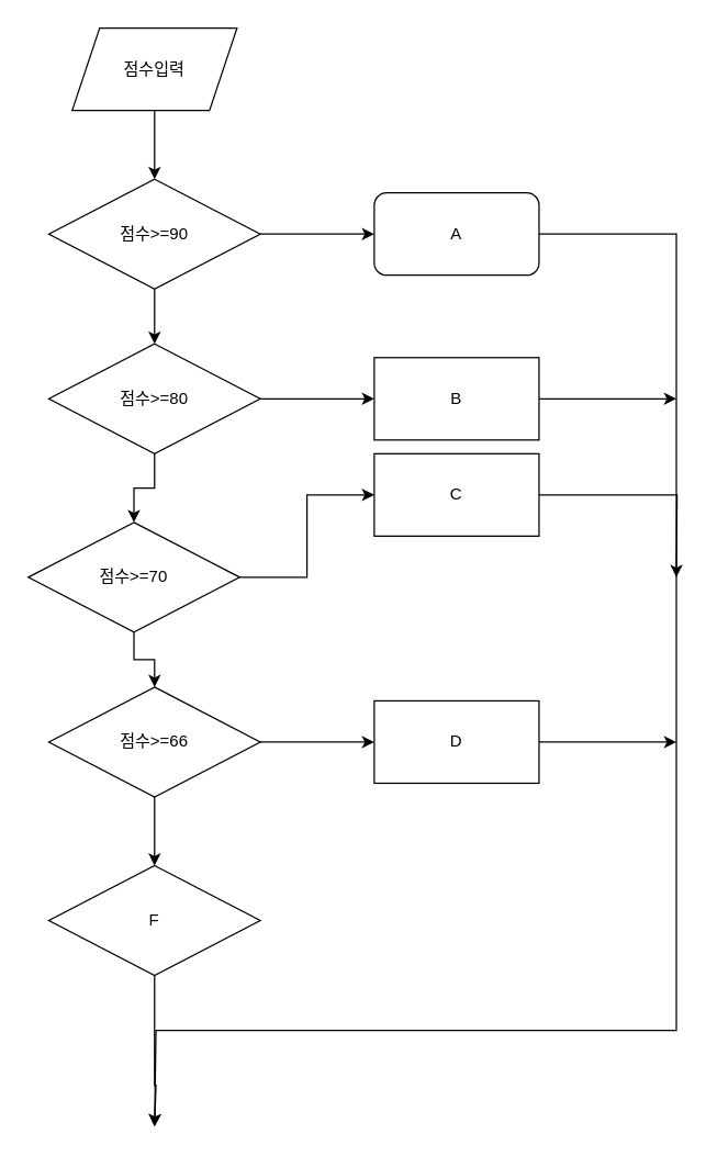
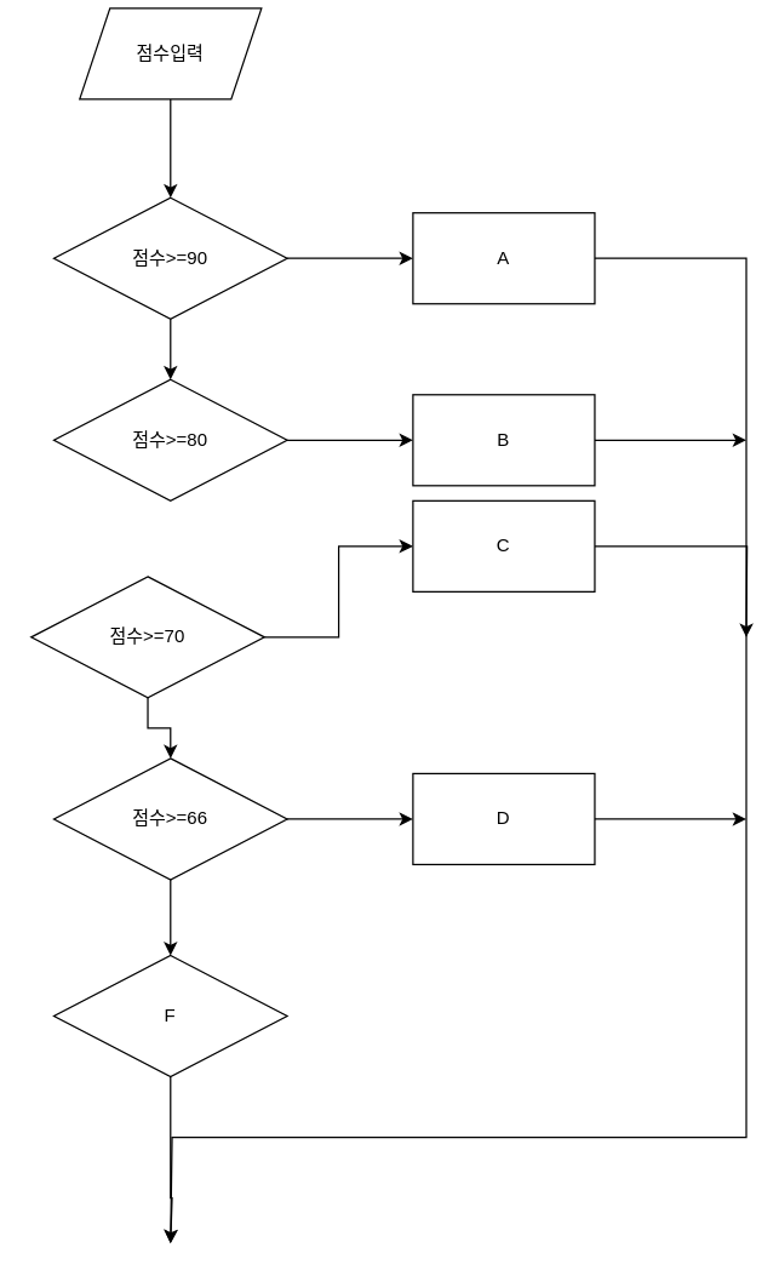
  <mxCell id="0" />
  <mxCell id="1" parent="0" />
  <mxCell id="2" style="edgeStyle=orthogonalEdgeStyle;rounded=0;orthogonalLoop=1;jettySize=auto;html=1;exitX=0.5;exitY=1;exitDx=0;exitDy=0;entryX=0.5;entryY=0;entryDx=0;entryDy=0;" edge="1" parent="1" source="3" target="6"><mxGeometry relative="1" as="geometry" /></mxCell>
- <mxCell id="3" value="점수입력" style="shape=parallelogram;perimeter=parallelogramPerimeter;whiteSpace=wrap;html=1;fixedSize=1;" vertex="1" parent="1"><mxGeometry x="52" y="20" width="120" height="60" as="geometry" /></mxCell>
+ <mxCell id="3" value="점수입력" style="shape=parallelogram;perimeter=parallelogramPerimeter;whiteSpace=wrap;html=1;fixedSize=1;" vertex="1" parent="1"><mxGeometry x="52" y="5" width="120" height="60" as="geometry" /></mxCell>
  <mxCell id="4" style="edgeStyle=orthogonalEdgeStyle;rounded=0;orthogonalLoop=1;jettySize=auto;html=1;exitX=1;exitY=0.5;exitDx=0;exitDy=0;entryX=0;entryY=0.5;entryDx=0;entryDy=0;" edge="1" parent="1" source="6" target="17"><mxGeometry relative="1" as="geometry" /></mxCell>
  <mxCell id="5" style="edgeStyle=orthogonalEdgeStyle;rounded=0;orthogonalLoop=1;jettySize=auto;html=1;exitX=0.5;exitY=1;exitDx=0;exitDy=0;entryX=0.5;entryY=0;entryDx=0;entryDy=0;" edge="1" parent="1" source="6" target="9"><mxGeometry relative="1" as="geometry" /></mxCell>
  <mxCell id="6" value="점수&amp;gt;=90" style="rhombus;whiteSpace=wrap;html=1;" vertex="1" parent="1"><mxGeometry x="35" y="130" width="154" height="80" as="geometry" /></mxCell>
- <mxCell id="7" style="edgeStyle=orthogonalEdgeStyle;rounded=0;orthogonalLoop=1;jettySize=auto;html=1;exitX=0.5;exitY=1;exitDx=0;exitDy=0;entryX=0.5;entryY=0;entryDx=0;entryDy=0;" edge="1" parent="1" source="9" target="12"><mxGeometry relative="1" as="geometry" /></mxCell>
  <mxCell id="8" style="edgeStyle=orthogonalEdgeStyle;rounded=0;orthogonalLoop=1;jettySize=auto;html=1;exitX=1;exitY=0.5;exitDx=0;exitDy=0;entryX=0;entryY=0.5;entryDx=0;entryDy=0;" edge="1" parent="1" source="9" target="19"><mxGeometry relative="1" as="geometry" /></mxCell>
  <mxCell id="9" value="점수&amp;gt;=80" style="rhombus;whiteSpace=wrap;html=1;" vertex="1" parent="1"><mxGeometry x="35" y="250" width="154" height="80" as="geometry" /></mxCell>
  <mxCell id="10" style="edgeStyle=orthogonalEdgeStyle;rounded=0;orthogonalLoop=1;jettySize=auto;html=1;exitX=0.5;exitY=1;exitDx=0;exitDy=0;entryX=0.5;entryY=0;entryDx=0;entryDy=0;" edge="1" parent="1" source="12" target="15"><mxGeometry relative="1" as="geometry" /></mxCell>
  <mxCell id="11" style="edgeStyle=orthogonalEdgeStyle;rounded=0;orthogonalLoop=1;jettySize=auto;html=1;exitX=1;exitY=0.5;exitDx=0;exitDy=0;" edge="1" parent="1" source="12" target="21"><mxGeometry relative="1" as="geometry" /></mxCell>
  <mxCell id="12" value="점수&amp;gt;=70" style="rhombus;whiteSpace=wrap;html=1;" vertex="1" parent="1"><mxGeometry x="20" y="380" width="154" height="80" as="geometry" /></mxCell>
  <mxCell id="13" style="edgeStyle=orthogonalEdgeStyle;rounded=0;orthogonalLoop=1;jettySize=auto;html=1;exitX=0.5;exitY=1;exitDx=0;exitDy=0;entryX=0.5;entryY=0;entryDx=0;entryDy=0;" edge="1" parent="1" source="15" target="25"><mxGeometry relative="1" as="geometry" /></mxCell>
  <mxCell id="14" style="edgeStyle=orthogonalEdgeStyle;rounded=0;orthogonalLoop=1;jettySize=auto;html=1;exitX=1;exitY=0.5;exitDx=0;exitDy=0;" edge="1" parent="1" source="15" target="23"><mxGeometry relative="1" as="geometry" /></mxCell>
  <mxCell id="15" value="점수&amp;gt;=66" style="rhombus;whiteSpace=wrap;html=1;" vertex="1" parent="1"><mxGeometry x="35" y="500" width="154" height="80" as="geometry" /></mxCell>
  <mxCell id="16" style="edgeStyle=orthogonalEdgeStyle;rounded=0;orthogonalLoop=1;jettySize=auto;html=1;exitX=1;exitY=0.5;exitDx=0;exitDy=0;" edge="1" parent="1" source="17"><mxGeometry relative="1" as="geometry"><mxPoint x="112" y="820" as="targetPoint" /><Array as="points"><mxPoint x="492" y="170" /><mxPoint x="492" y="750" /><mxPoint x="113" y="750" /></Array></mxGeometry></mxCell>
- <mxCell id="17" value="A" style="whiteSpace=wrap;html=1;rounded=1;" vertex="1" parent="1"><mxGeometry x="272" y="140" width="120" height="60" as="geometry" /></mxCell>
+ <mxCell id="17" value="A" style="rounded=0;whiteSpace=wrap;html=1;" vertex="1" parent="1"><mxGeometry x="272" y="140" width="120" height="60" as="geometry" /></mxCell>
  <mxCell id="18" style="edgeStyle=orthogonalEdgeStyle;rounded=0;orthogonalLoop=1;jettySize=auto;html=1;exitX=1;exitY=0.5;exitDx=0;exitDy=0;" edge="1" parent="1" source="19"><mxGeometry relative="1" as="geometry"><mxPoint x="492" y="290" as="targetPoint" /></mxGeometry></mxCell>
  <mxCell id="19" value="B" style="rounded=0;whiteSpace=wrap;html=1;" vertex="1" parent="1"><mxGeometry x="272" y="260" width="120" height="60" as="geometry" /></mxCell>
  <mxCell id="20" style="edgeStyle=orthogonalEdgeStyle;rounded=0;orthogonalLoop=1;jettySize=auto;html=1;exitX=1;exitY=0.5;exitDx=0;exitDy=0;" edge="1" parent="1" source="21"><mxGeometry relative="1" as="geometry"><mxPoint x="492" y="420" as="targetPoint" /></mxGeometry></mxCell>
  <mxCell id="21" value="C" style="rounded=0;whiteSpace=wrap;html=1;" vertex="1" parent="1"><mxGeometry x="272" y="330" width="120" height="60" as="geometry" /></mxCell>
  <mxCell id="22" style="edgeStyle=orthogonalEdgeStyle;rounded=0;orthogonalLoop=1;jettySize=auto;html=1;exitX=1;exitY=0.5;exitDx=0;exitDy=0;" edge="1" parent="1" source="23"><mxGeometry relative="1" as="geometry"><mxPoint x="492" y="540" as="targetPoint" /></mxGeometry></mxCell>
  <mxCell id="23" value="D" style="rounded=0;whiteSpace=wrap;html=1;" vertex="1" parent="1"><mxGeometry x="272" y="510" width="120" height="60" as="geometry" /></mxCell>
  <mxCell id="24" style="edgeStyle=orthogonalEdgeStyle;rounded=0;orthogonalLoop=1;jettySize=auto;html=1;exitX=0.5;exitY=1;exitDx=0;exitDy=0;" edge="1" parent="1" source="25"><mxGeometry relative="1" as="geometry"><mxPoint x="112" y="820" as="targetPoint" /><Array as="points"><mxPoint x="112" y="790" /><mxPoint x="113" y="790" /></Array></mxGeometry></mxCell>
  <mxCell id="25" value="F" style="rhombus;whiteSpace=wrap;html=1;" vertex="1" parent="1"><mxGeometry x="35" y="630" width="154" height="80" as="geometry" /></mxCell>
